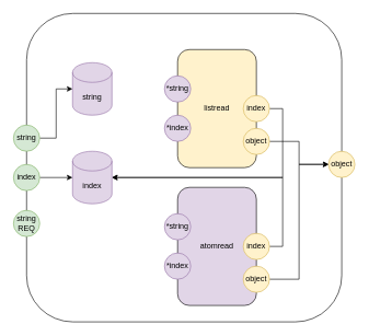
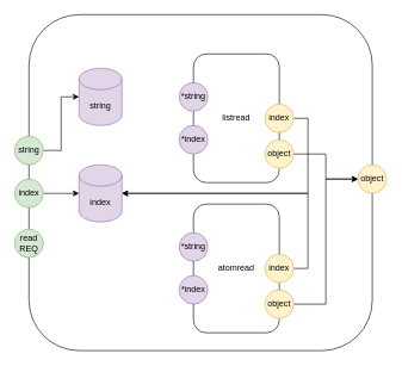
  <mxCell id="0" />
  <mxCell id="1" parent="0" />
  <mxCell id="2" value="" style="rounded=1;whiteSpace=wrap;html=1;" vertex="1" parent="1"><mxGeometry x="40" y="20" width="480" height="470" as="geometry" /></mxCell>
- <mxCell id="3" value="atomread" style="rounded=1;whiteSpace=wrap;html=1;fillColor=#e1d5e7;" vertex="1" parent="1"><mxGeometry x="270" y="285" width="120" height="180" as="geometry" /></mxCell>
+ <mxCell id="3" value="atomread" style="rounded=1;whiteSpace=wrap;html=1;" vertex="1" parent="1"><mxGeometry x="270" y="285" width="120" height="180" as="geometry" /></mxCell>
  <mxCell id="4" value="*string" style="ellipse;whiteSpace=wrap;html=1;aspect=fixed;fillColor=#e1d5e7;strokeColor=#9673a6;" vertex="1" parent="1"><mxGeometry x="250" y="325" width="40" height="40" as="geometry" /></mxCell>
  <mxCell id="5" value="*index" style="ellipse;whiteSpace=wrap;html=1;aspect=fixed;fillColor=#e1d5e7;strokeColor=#9673a6;" vertex="1" parent="1"><mxGeometry x="250" y="385" width="40" height="40" as="geometry" /></mxCell>
  <mxCell id="6" style="edgeStyle=orthogonalEdgeStyle;rounded=0;orthogonalLoop=1;jettySize=auto;html=1;entryX=1;entryY=0.5;entryDx=0;entryDy=0;entryPerimeter=0;" edge="1" parent="1" source="7" target="24"><mxGeometry relative="1" as="geometry"><Array as="points"><mxPoint x="430" y="375" /><mxPoint x="430" y="270" /></Array></mxGeometry></mxCell>
  <mxCell id="7" value="index" style="ellipse;whiteSpace=wrap;html=1;aspect=fixed;fillColor=#fff2cc;strokeColor=#d6b656;" vertex="1" parent="1"><mxGeometry x="370" y="355" width="40" height="40" as="geometry" /></mxCell>
  <mxCell id="8" style="edgeStyle=orthogonalEdgeStyle;rounded=0;orthogonalLoop=1;jettySize=auto;html=1;exitX=1;exitY=0.5;exitDx=0;exitDy=0;entryX=0;entryY=0.5;entryDx=0;entryDy=0;" edge="1" parent="1" source="9" target="17"><mxGeometry relative="1" as="geometry" /></mxCell>
  <mxCell id="9" value="object" style="ellipse;whiteSpace=wrap;html=1;aspect=fixed;fillColor=#fff2cc;strokeColor=#d6b656;" vertex="1" parent="1"><mxGeometry x="370" y="405" width="40" height="40" as="geometry" /></mxCell>
- <mxCell id="10" value="listread" style="rounded=1;whiteSpace=wrap;html=1;fillColor=#fff2cc;" vertex="1" parent="1"><mxGeometry x="270" y="75" width="120" height="180" as="geometry" /></mxCell>
+ <mxCell id="10" value="listread" style="rounded=1;whiteSpace=wrap;html=1;" vertex="1" parent="1"><mxGeometry x="270" y="75" width="120" height="180" as="geometry" /></mxCell>
  <mxCell id="11" value="*string" style="ellipse;whiteSpace=wrap;html=1;aspect=fixed;fillColor=#e1d5e7;strokeColor=#9673a6;" vertex="1" parent="1"><mxGeometry x="250" y="115" width="40" height="40" as="geometry" /></mxCell>
  <mxCell id="12" value="*index" style="ellipse;whiteSpace=wrap;html=1;aspect=fixed;fillColor=#e1d5e7;strokeColor=#9673a6;" vertex="1" parent="1"><mxGeometry x="250" y="175" width="40" height="40" as="geometry" /></mxCell>
  <mxCell id="13" style="edgeStyle=orthogonalEdgeStyle;rounded=0;orthogonalLoop=1;jettySize=auto;html=1;exitX=1;exitY=0.5;exitDx=0;exitDy=0;entryX=1;entryY=0.5;entryDx=0;entryDy=0;entryPerimeter=0;" edge="1" parent="1" source="14" target="24"><mxGeometry relative="1" as="geometry"><Array as="points"><mxPoint x="430" y="165" /><mxPoint x="430" y="270" /></Array></mxGeometry></mxCell>
  <mxCell id="14" value="index" style="ellipse;whiteSpace=wrap;html=1;aspect=fixed;fillColor=#fff2cc;strokeColor=#d6b656;" vertex="1" parent="1"><mxGeometry x="370" y="145" width="40" height="40" as="geometry" /></mxCell>
  <mxCell id="15" style="edgeStyle=orthogonalEdgeStyle;rounded=0;orthogonalLoop=1;jettySize=auto;html=1;exitX=1;exitY=0.5;exitDx=0;exitDy=0;entryX=0;entryY=0.5;entryDx=0;entryDy=0;" edge="1" parent="1" source="16" target="17"><mxGeometry relative="1" as="geometry" /></mxCell>
  <mxCell id="16" value="object" style="ellipse;whiteSpace=wrap;html=1;aspect=fixed;fillColor=#fff2cc;strokeColor=#d6b656;" vertex="1" parent="1"><mxGeometry x="370" y="195" width="40" height="40" as="geometry" /></mxCell>
  <mxCell id="17" value="object" style="ellipse;whiteSpace=wrap;html=1;aspect=fixed;fillColor=#fff2cc;strokeColor=#d6b656;" vertex="1" parent="1"><mxGeometry x="500" y="230" width="40" height="40" as="geometry" /></mxCell>
  <mxCell id="18" style="edgeStyle=orthogonalEdgeStyle;rounded=0;orthogonalLoop=1;jettySize=auto;html=1;exitX=1;exitY=0.5;exitDx=0;exitDy=0;entryX=0;entryY=0.5;entryDx=0;entryDy=0;entryPerimeter=0;" edge="1" parent="1" source="19" target="23"><mxGeometry relative="1" as="geometry" /></mxCell>
  <mxCell id="19" value="string" style="ellipse;whiteSpace=wrap;html=1;aspect=fixed;fillColor=#d5e8d4;strokeColor=#82b366;" vertex="1" parent="1"><mxGeometry x="20" y="190" width="40" height="40" as="geometry" /></mxCell>
  <mxCell id="20" style="edgeStyle=orthogonalEdgeStyle;rounded=0;orthogonalLoop=1;jettySize=auto;html=1;exitX=1;exitY=0.5;exitDx=0;exitDy=0;" edge="1" parent="1" source="21" target="24"><mxGeometry relative="1" as="geometry" /></mxCell>
  <mxCell id="21" value="index" style="ellipse;whiteSpace=wrap;html=1;aspect=fixed;fillColor=#d5e8d4;strokeColor=#82b366;" vertex="1" parent="1"><mxGeometry x="20" y="250" width="40" height="40" as="geometry" /></mxCell>
- <mxCell id="22" value="string REQ" style="ellipse;whiteSpace=wrap;html=1;aspect=fixed;fillColor=#d5e8d4;strokeColor=#82b366;" vertex="1" parent="1"><mxGeometry x="20" y="320" width="40" height="40" as="geometry" /></mxCell>
+ <mxCell id="22" value="read REQ" style="ellipse;whiteSpace=wrap;html=1;aspect=fixed;fillColor=#d5e8d4;strokeColor=#82b366;" vertex="1" parent="1"><mxGeometry x="20" y="320" width="40" height="40" as="geometry" /></mxCell>
  <mxCell id="23" value="string" style="shape=cylinder3;whiteSpace=wrap;html=1;boundedLbl=1;backgroundOutline=1;size=15;fillColor=#e1d5e7;strokeColor=#9673a6;" vertex="1" parent="1"><mxGeometry x="110" y="95" width="60" height="80" as="geometry" /></mxCell>
  <mxCell id="24" value="index" style="shape=cylinder3;whiteSpace=wrap;html=1;boundedLbl=1;backgroundOutline=1;size=15;fillColor=#e1d5e7;strokeColor=#9673a6;" vertex="1" parent="1"><mxGeometry x="110" y="230" width="60" height="80" as="geometry" /></mxCell>
